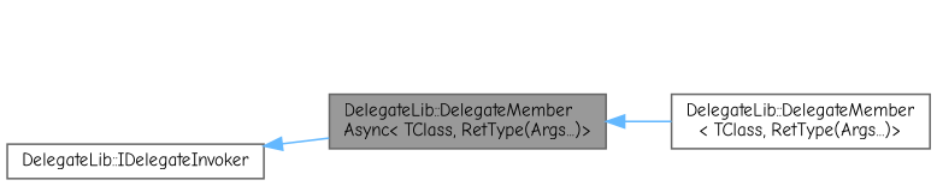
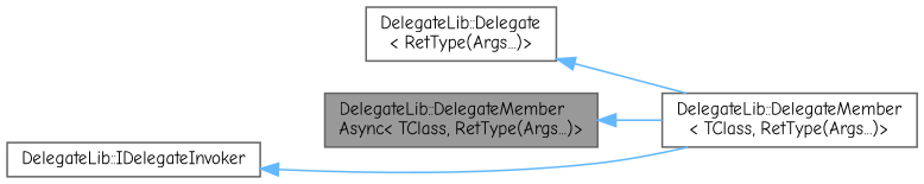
  digraph {
    fontname="Comic Neue"
    rankdir=LR
    node [color=gray40 fillcolor=white fontname="Comic Neue" fontsize=10 shape=box style=filled]
    edge [color=steelblue1 dir=back fontname="Comic Neue" fontsize=10 labelfontname=Helvetica labelfontsize=10 style=solid]
    n1 [fillcolor=grey60 fontcolor=black height=0.2 label="DelegateLib::DelegateMember\lAsync\< TClass, RetType(Args...)\>" width=0.4]
    n2 [height=0.2 label="DelegateLib::DelegateMember\l\< TClass, RetType(Args...)\>" width=0.4]
+   n3 [height=0.2 label="DelegateLib::Delegate\l\< RetType(Args...)\>" width=0.4]
    n4 [height=0.2 label="DelegateLib::IDelegateInvoker" width=0.4]
    n1 -> n2
-   n4 -> n1
+   n3 -> n2
+   n4 -> n2
  }
